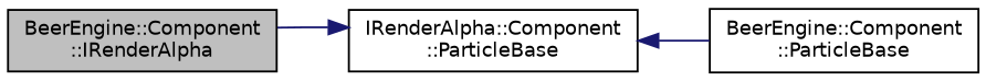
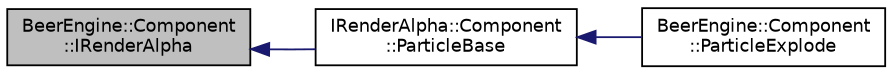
  digraph {
    rankdir=LR
    node [color=black fillcolor=white fontname=Helvetica fontsize=10 shape=record style=filled]
    edge [color=midnightblue dir=back fontname=Helvetica fontsize=10 labelfontname=Helvetica labelfontsize=10 style=solid]
    n1 [fillcolor=grey75 fontcolor=black height=0.2 label="BeerEngine::Component\l::IRenderAlpha" width=0.4]
    n2 [height=0.2 label="IRenderAlpha::Component\l::ParticleBase" width=0.4]
-   n3 [height=0.2 label="BeerEngine::Component\l::ParticleBase" width=0.4]
-   n2 -> n1
+   n3 [height=0.2 label="BeerEngine::Component\l::ParticleExplode" width=0.4]
+   n1 -> n2
    n2 -> n3
  }
